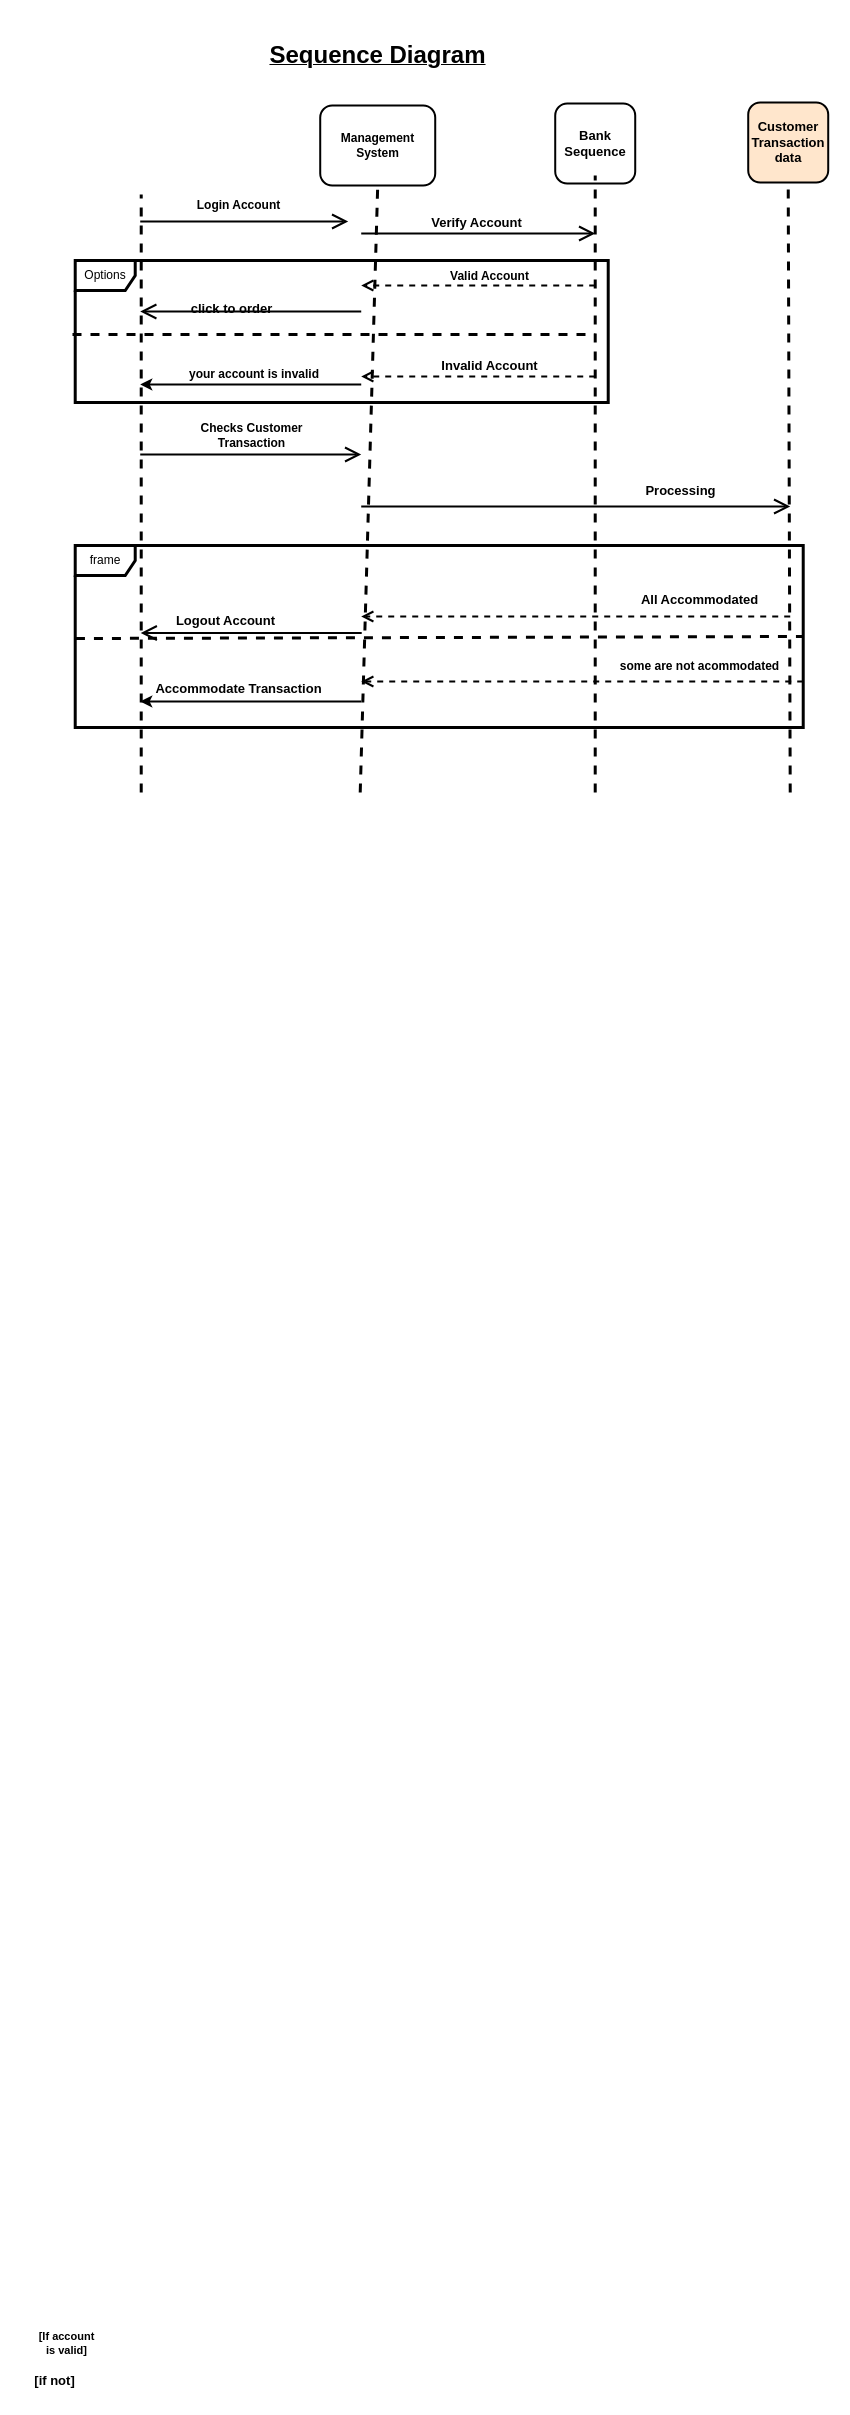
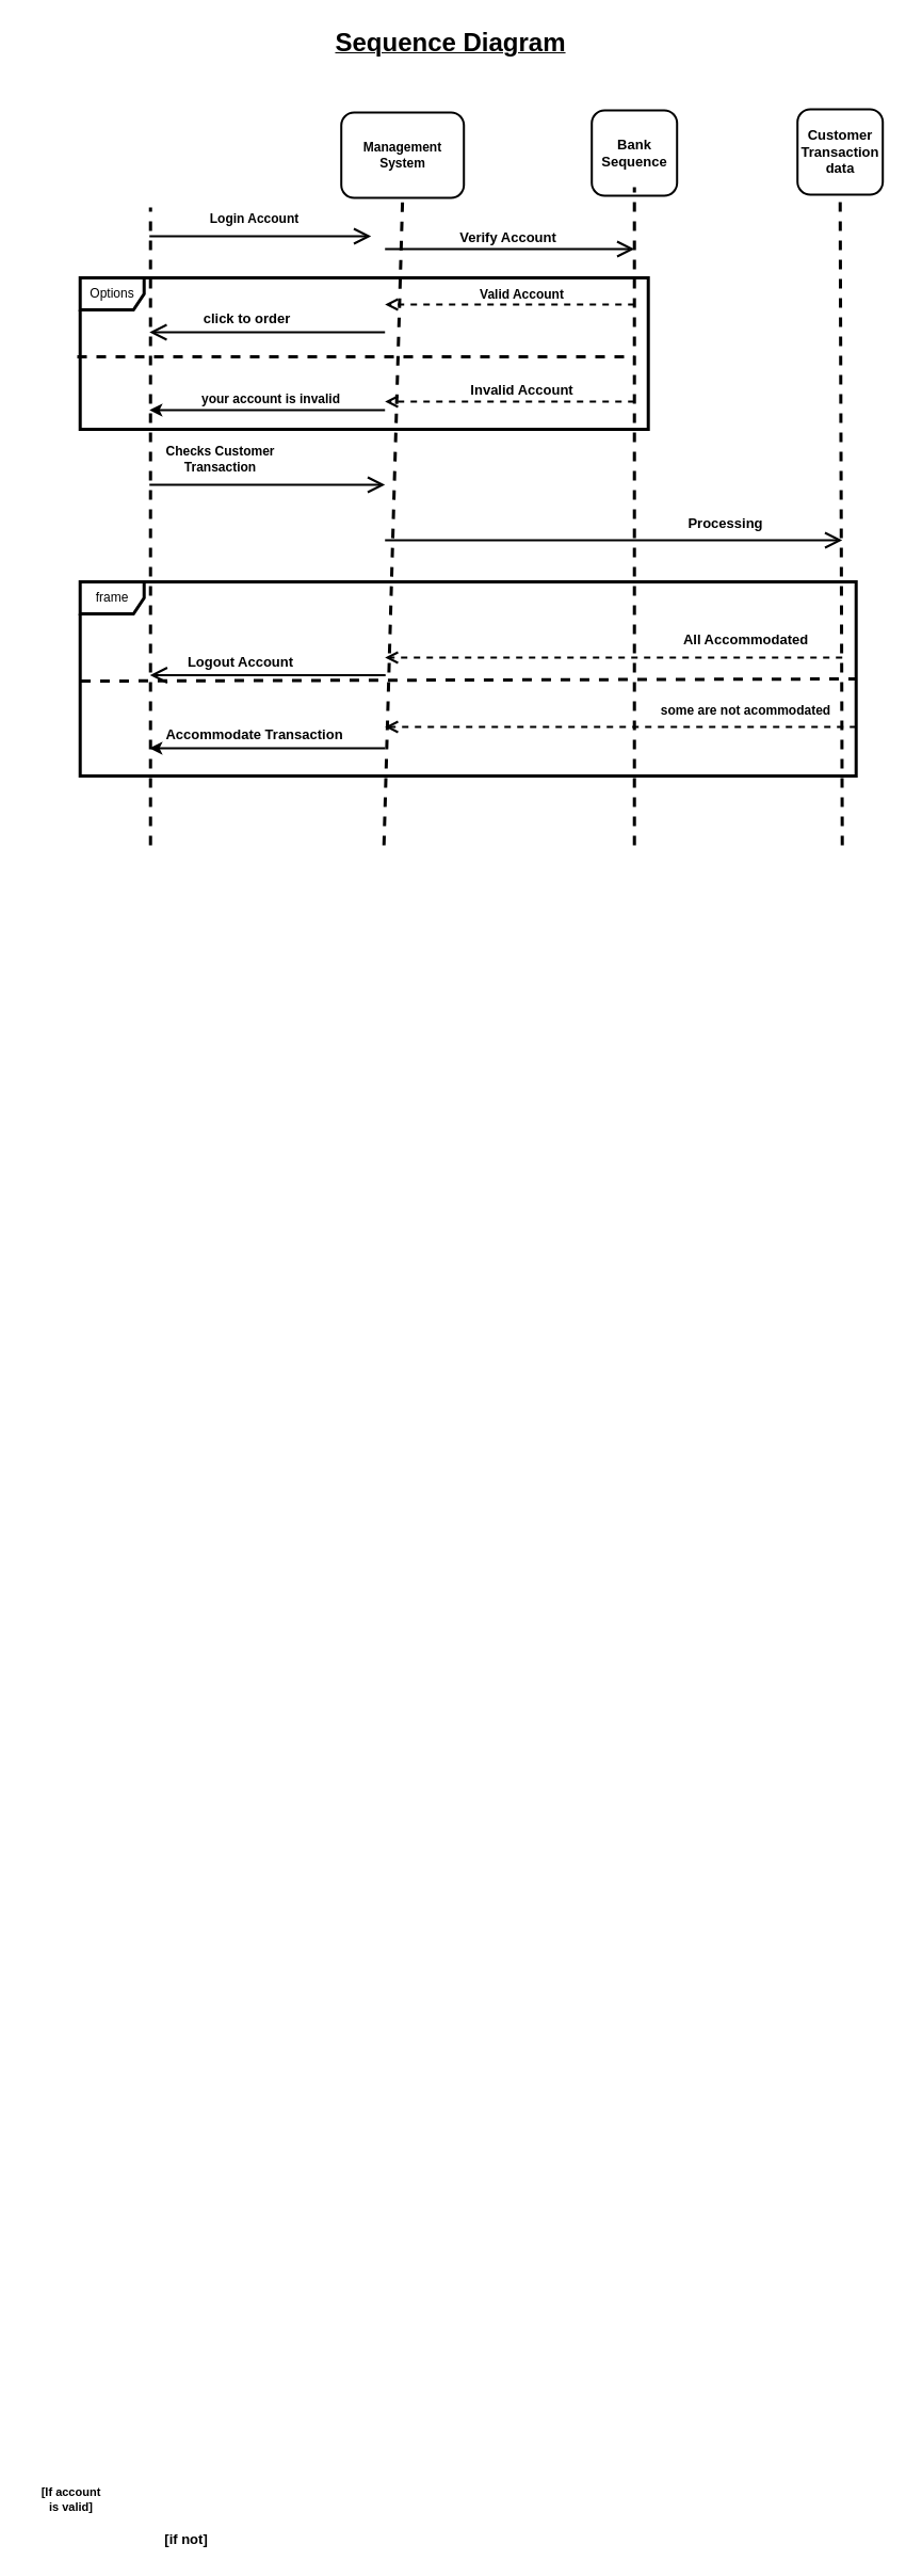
  <mxCell id="0" />
  <mxCell id="1" parent="0" />
  <mxCell id="2" value="&lt;div style=&quot;&quot;&gt;&lt;font style=&quot;font-size: 12px;&quot;&gt;&lt;b&gt;Management&lt;/b&gt;&lt;/font&gt;&lt;/div&gt;&lt;div style=&quot;&quot;&gt;&lt;b&gt;&lt;font style=&quot;font-size: 12px;&quot;&gt;System&lt;/font&gt;&lt;br&gt;&lt;/b&gt;&lt;/div&gt;" style="whiteSpace=wrap;html=1;aspect=fixed;rounded=1;strokeWidth=2;" vertex="1" parent="1"><mxGeometry x="319.72" y="105" width="115" height="80" as="geometry" /></mxCell>
  <mxCell id="3" value="&lt;div style=&quot;font-size: 13px;&quot;&gt;&lt;font style=&quot;font-size: 13px;&quot;&gt;&lt;b&gt;Bank &lt;br&gt;&lt;/b&gt;&lt;/font&gt;&lt;/div&gt;&lt;div style=&quot;font-size: 13px;&quot;&gt;&lt;b&gt;&lt;font style=&quot;font-size: 13px;&quot;&gt;Sequence&lt;/font&gt;&lt;br&gt;&lt;/b&gt;&lt;/div&gt;" style="whiteSpace=wrap;html=1;aspect=fixed;rounded=1;strokeWidth=2;" vertex="1" parent="1"><mxGeometry x="554.72" y="103" width="80" height="80" as="geometry" /></mxCell>
- <mxCell id="4" value="&lt;div style=&quot;font-size: 13px;&quot;&gt;&lt;font style=&quot;font-size: 13px;&quot;&gt;&lt;b&gt;Customer&lt;/b&gt;&lt;/font&gt;&lt;/div&gt;&lt;div style=&quot;font-size: 13px;&quot;&gt;&lt;font style=&quot;font-size: 13px;&quot;&gt;&lt;b&gt;Transaction&lt;/b&gt;&lt;/font&gt;&lt;/div&gt;&lt;div style=&quot;font-size: 13px;&quot;&gt;&lt;b&gt;&lt;font style=&quot;font-size: 13px;&quot;&gt;data&lt;/font&gt;&lt;br&gt;&lt;/b&gt;&lt;/div&gt;" style="whiteSpace=wrap;html=1;aspect=fixed;rounded=1;strokeWidth=2;fillColor=#ffe6cc;" vertex="1" parent="1"><mxGeometry x="747.72" y="102" width="80" height="80" as="geometry" /></mxCell>
+ <mxCell id="4" value="&lt;div style=&quot;font-size: 13px;&quot;&gt;&lt;font style=&quot;font-size: 13px;&quot;&gt;&lt;b&gt;Customer&lt;/b&gt;&lt;/font&gt;&lt;/div&gt;&lt;div style=&quot;font-size: 13px;&quot;&gt;&lt;font style=&quot;font-size: 13px;&quot;&gt;&lt;b&gt;Transaction&lt;/b&gt;&lt;/font&gt;&lt;/div&gt;&lt;div style=&quot;font-size: 13px;&quot;&gt;&lt;b&gt;&lt;font style=&quot;font-size: 13px;&quot;&gt;data&lt;/font&gt;&lt;br&gt;&lt;/b&gt;&lt;/div&gt;" style="whiteSpace=wrap;html=1;aspect=fixed;rounded=1;strokeWidth=2;" vertex="1" parent="1"><mxGeometry x="747.72" y="102" width="80" height="80" as="geometry" /></mxCell>
  <mxCell id="5" value="Options" style="shape=umlFrame;whiteSpace=wrap;html=1;pointerEvents=0;strokeWidth=3;" vertex="1" parent="1"><mxGeometry x="74.72" y="260" width="533" height="142" as="geometry" /></mxCell>
  <mxCell id="6" value="" style="endArrow=open;endFill=1;endSize=12;html=1;rounded=0;strokeWidth=2;" edge="1" parent="1"><mxGeometry width="160" relative="1" as="geometry"><mxPoint x="139.72" y="221" as="sourcePoint" /><mxPoint x="347.72" y="221" as="targetPoint" /></mxGeometry></mxCell>
  <mxCell id="7" value="&lt;div style=&quot;font-size: 11px;&quot;&gt;&lt;font style=&quot;font-size: 11px;&quot;&gt;&lt;b&gt;&lt;font style=&quot;font-size: 11px;&quot;&gt;[If account&lt;/font&gt;&lt;/b&gt;&lt;/font&gt;&lt;/div&gt;&lt;div style=&quot;font-size: 11px;&quot;&gt;&lt;font style=&quot;font-size: 11px;&quot;&gt;&lt;font style=&quot;font-size: 11px;&quot;&gt;&lt;b&gt;is valid]&lt;/b&gt;&lt;/font&gt;&lt;br&gt;&lt;/font&gt;&lt;/div&gt;" style="text;html=1;align=center;verticalAlign=middle;resizable=0;points=[];autosize=1;strokeColor=none;fillColor=none;" vertex="1" parent="1"><mxGeometry y="2323" width="91" height="39" as="geometry" x="20" /></mxCell>
  <mxCell id="8" value="" style="endArrow=open;endFill=1;endSize=12;html=1;rounded=0;strokeWidth=2;" edge="1" parent="1"><mxGeometry width="160" relative="1" as="geometry"><mxPoint x="360.72" y="233" as="sourcePoint" /><mxPoint x="594.72" y="233" as="targetPoint" /></mxGeometry></mxCell>
  <mxCell id="9" value="&lt;b&gt;&lt;font style=&quot;font-size: 13px;&quot;&gt;Verify Account&lt;/font&gt;&lt;/b&gt;" style="text;html=1;align=center;verticalAlign=middle;resizable=0;points=[];autosize=1;strokeColor=none;fillColor=none;" vertex="1" parent="1"><mxGeometry x="417.72" y="209" width="117" height="26" as="geometry" /></mxCell>
  <mxCell id="10" value="" style="endArrow=none;dashed=1;html=1;rounded=0;entryX=0.5;entryY=1;entryDx=0;entryDy=0;fontSize=28;fontStyle=2;strokeWidth=3;" edge="1" parent="1" target="2"><mxGeometry width="50" height="50" relative="1" as="geometry"><mxPoint x="359.72" y="792" as="sourcePoint" /><mxPoint x="599.72" y="350" as="targetPoint" /></mxGeometry></mxCell>
  <mxCell id="11" value="" style="endArrow=none;dashed=1;html=1;rounded=0;entryX=0.5;entryY=1;entryDx=0;entryDy=0;strokeWidth=3;" edge="1" parent="1"><mxGeometry width="50" height="50" relative="1" as="geometry"><mxPoint x="594.72" y="792" as="sourcePoint" /><mxPoint x="594.72" y="175" as="targetPoint" /></mxGeometry></mxCell>
  <mxCell id="12" value="" style="endArrow=none;dashed=1;html=1;rounded=0;entryX=0.5;entryY=1;entryDx=0;entryDy=0;strokeWidth=3;" edge="1" parent="1" target="4"><mxGeometry width="50" height="50" relative="1" as="geometry"><mxPoint x="789.72" y="792" as="sourcePoint" /><mxPoint x="680.72" y="350" as="targetPoint" /></mxGeometry></mxCell>
  <mxCell id="13" value="&lt;b&gt;&lt;font style=&quot;font-size: 12px;&quot;&gt;Valid Account&lt;/font&gt;&lt;/b&gt;" style="html=1;verticalAlign=bottom;endArrow=open;dashed=1;endSize=8;edgeStyle=elbowEdgeStyle;elbow=vertical;curved=0;rounded=0;strokeWidth=2;" edge="1" parent="1"><mxGeometry x="-0.091" relative="1" as="geometry"><mxPoint x="594.72" y="285" as="sourcePoint" /><mxPoint x="360.72" y="285" as="targetPoint" /><mxPoint as="offset" /></mxGeometry></mxCell>
  <mxCell id="14" value="" style="endArrow=none;dashed=1;html=1;rounded=0;exitX=0.113;exitY=0.975;exitDx=0;exitDy=0;exitPerimeter=0;strokeWidth=3;" edge="1" parent="1"><mxGeometry width="50" height="50" relative="1" as="geometry"><mxPoint x="72.003" y="334.025" as="sourcePoint" /><mxPoint x="594.72" y="334" as="targetPoint" /></mxGeometry></mxCell>
  <mxCell id="15" value="" style="endArrow=open;endFill=1;endSize=12;html=1;rounded=0;strokeWidth=2;" edge="1" parent="1"><mxGeometry width="160" relative="1" as="geometry"><mxPoint x="360.72" y="311" as="sourcePoint" /><mxPoint x="139.72" y="311" as="targetPoint" /></mxGeometry></mxCell>
  <mxCell id="16" value="&lt;b&gt;&lt;font style=&quot;font-size: 13px;&quot;&gt;&lt;font style=&quot;font-size: 12px;&quot;&gt;Login Account&lt;/font&gt;&lt;/font&gt;&lt;/b&gt;" style="text;html=1;align=center;verticalAlign=middle;resizable=0;points=[];autosize=1;strokeColor=none;fillColor=none;" vertex="1" parent="1"><mxGeometry x="185.72" y="191" width="104" height="26" as="geometry" /></mxCell>
  <mxCell id="17" value="" style="endArrow=none;dashed=1;html=1;rounded=0;fontSize=12;strokeWidth=3;" edge="1" parent="1"><mxGeometry width="50" height="50" relative="1" as="geometry"><mxPoint x="140.72" y="792" as="sourcePoint" /><mxPoint x="140.72" y="194" as="targetPoint" /></mxGeometry></mxCell>
  <mxCell id="18" value="&lt;b&gt;&lt;font style=&quot;font-size: 12px;&quot;&gt;&lt;font style=&quot;font-size: 13px;&quot;&gt;Invalid Account&lt;/font&gt;&lt;/font&gt;&lt;/b&gt;" style="html=1;verticalAlign=bottom;endArrow=open;dashed=1;endSize=8;edgeStyle=elbowEdgeStyle;elbow=vertical;curved=0;rounded=0;strokeWidth=2;" edge="1" parent="1"><mxGeometry x="-0.094" relative="1" as="geometry"><mxPoint x="594.72" y="376" as="sourcePoint" /><mxPoint x="360.72" y="376" as="targetPoint" /><mxPoint as="offset" /></mxGeometry></mxCell>
- <mxCell id="19" value="&lt;b&gt;&lt;font style=&quot;font-size: 13px;&quot;&gt;click to order&lt;/font&gt;&lt;/b&gt;" style="text;html=1;align=center;verticalAlign=middle;resizable=0;points=[];autosize=1;strokeColor=none;fillColor=none;" vertex="1" parent="1"><mxGeometry x="172.72" y="295" width="117" height="26" as="geometry" /></mxCell>
+ <mxCell id="19" value="&lt;b&gt;&lt;font style=&quot;font-size: 13px;&quot;&gt;click to order&lt;/font&gt;&lt;/b&gt;" style="text;html=1;align=center;verticalAlign=middle;resizable=0;points=[];autosize=1;strokeColor=none;fillColor=none;" vertex="1" parent="1"><mxGeometry x="172.72" y="285" width="117" height="26" as="geometry" /></mxCell>
  <mxCell id="20" value="" style="endArrow=classic;html=1;rounded=0;fontStyle=1;strokeWidth=2;" edge="1" parent="1"><mxGeometry width="50" height="50" relative="1" as="geometry"><mxPoint x="360.72" y="384" as="sourcePoint" /><mxPoint x="139.72" y="384" as="targetPoint" /></mxGeometry></mxCell>
  <mxCell id="21" value="&lt;div style=&quot;font-size: 11px;&quot; align=&quot;right&quot;&gt;&lt;b&gt;&lt;font style=&quot;font-size: 11px;&quot;&gt;&lt;font style=&quot;font-size: 12px;&quot;&gt;&lt;font style=&quot;font-size: 13px;&quot;&gt;&lt;font style=&quot;font-size: 12px;&quot;&gt;your account is invalid&lt;/font&gt;&lt;/font&gt;&lt;/font&gt;&lt;/font&gt;&lt;/b&gt;&lt;/div&gt;" style="text;html=1;align=right;verticalAlign=middle;resizable=0;points=[];autosize=1;strokeColor=none;fillColor=none;" vertex="1" parent="1"><mxGeometry x="163.72" y="360" width="156" height="26" as="geometry" /></mxCell>
- <mxCell id="22" value="&lt;b&gt;&lt;font style=&quot;font-size: 13px;&quot;&gt;[if not]&lt;/font&gt;&lt;/b&gt;" style="text;html=1;align=center;verticalAlign=middle;resizable=0;points=[];autosize=1;strokeColor=none;fillColor=none;" vertex="1" parent="1"><mxGeometry x="21" y="2367" width="65" height="26" as="geometry" /></mxCell>
+ <mxCell id="22" value="&lt;b&gt;&lt;font style=&quot;font-size: 13px;&quot;&gt;[if not]&lt;/font&gt;&lt;/b&gt;" style="text;html=1;align=center;verticalAlign=middle;resizable=0;points=[];autosize=1;strokeColor=none;fillColor=none;" vertex="1" parent="1"><mxGeometry x="141" y="2367" width="65" height="26" as="geometry" /></mxCell>
  <mxCell id="23" value="" style="endArrow=open;endFill=1;endSize=12;html=1;rounded=0;strokeWidth=2;" edge="1" parent="1"><mxGeometry width="160" relative="1" as="geometry"><mxPoint x="139.72" y="454" as="sourcePoint" /><mxPoint x="360.72" y="454" as="targetPoint" /></mxGeometry></mxCell>
- <mxCell id="24" value="&lt;div&gt;&lt;b&gt;Checks Customer&lt;/b&gt;&lt;/div&gt;&lt;div&gt;&lt;b&gt;Transaction&lt;br&gt;&lt;/b&gt;&lt;/div&gt;" style="text;html=1;align=center;verticalAlign=middle;resizable=0;points=[];autosize=1;strokeColor=none;fillColor=none;" vertex="1" parent="1"><mxGeometry x="185.72" y="415" width="130" height="39" as="geometry" /></mxCell>
+ <mxCell id="24" value="&lt;div&gt;&lt;b&gt;Checks Customer&lt;/b&gt;&lt;/div&gt;&lt;div&gt;&lt;b&gt;Transaction&lt;br&gt;&lt;/b&gt;&lt;/div&gt;" style="text;html=1;align=center;verticalAlign=middle;resizable=0;points=[];autosize=1;strokeColor=none;fillColor=none;" vertex="1" parent="1"><mxGeometry x="140.72" y="410" width="130" height="39" as="geometry" /></mxCell>
  <mxCell id="25" value="" style="endArrow=open;endFill=1;endSize=12;html=1;rounded=0;strokeWidth=2;" edge="1" parent="1"><mxGeometry width="160" relative="1" as="geometry"><mxPoint x="360.72" y="506" as="sourcePoint" /><mxPoint x="789.72" y="506" as="targetPoint" /></mxGeometry></mxCell>
  <mxCell id="26" value="&lt;b&gt;&lt;font style=&quot;font-size: 13px;&quot;&gt;&lt;font style=&quot;font-size: 14px;&quot;&gt;&lt;font style=&quot;font-size: 13px;&quot;&gt;Processing&lt;/font&gt;&lt;/font&gt;&lt;/font&gt;&lt;/b&gt;" style="text;html=1;align=center;verticalAlign=middle;resizable=0;points=[];autosize=1;strokeColor=none;fillColor=none;" vertex="1" parent="1"><mxGeometry x="634.72" y="477" width="91" height="26" as="geometry" /></mxCell>
  <mxCell id="27" value="frame" style="shape=umlFrame;whiteSpace=wrap;html=1;pointerEvents=0;strokeWidth=3;" vertex="1" parent="1"><mxGeometry x="74.72" y="545" width="728" height="182" as="geometry" /></mxCell>
  <mxCell id="28" value="&lt;b&gt;&lt;font style=&quot;font-size: 12px;&quot;&gt;&lt;font style=&quot;font-size: 13px;&quot;&gt;All Accommodated&lt;/font&gt;&lt;/font&gt;&lt;/b&gt;" style="html=1;verticalAlign=bottom;endArrow=open;dashed=1;endSize=8;edgeStyle=elbowEdgeStyle;elbow=vertical;curved=0;rounded=0;strokeWidth=2;" edge="1" parent="1"><mxGeometry x="-0.576" y="-6" relative="1" as="geometry"><mxPoint x="789.72" y="616" as="sourcePoint" /><mxPoint x="360.72" y="616" as="targetPoint" /><Array as="points"><mxPoint x="719.72" y="616" /></Array><mxPoint as="offset" /></mxGeometry></mxCell>
  <mxCell id="29" value="" style="endArrow=open;endFill=1;endSize=12;html=1;rounded=0;fontStyle=0;fontSize=12;strokeWidth=2;" edge="1" parent="1"><mxGeometry width="160" relative="1" as="geometry"><mxPoint x="361.22" y="632.5" as="sourcePoint" /><mxPoint x="140.22" y="632.5" as="targetPoint" /><Array as="points"><mxPoint x="296.22" y="632.5" /></Array></mxGeometry></mxCell>
  <mxCell id="30" value="&lt;b&gt;&lt;font style=&quot;font-size: 13px;&quot;&gt;&lt;font style=&quot;font-size: 13px;&quot;&gt;Logout Account&lt;/font&gt;&lt;/font&gt;&lt;/b&gt;" style="text;html=1;align=center;verticalAlign=middle;resizable=0;points=[];autosize=1;strokeColor=none;fillColor=none;" vertex="1" parent="1"><mxGeometry x="159.72" y="607" width="130" height="26" as="geometry" /></mxCell>
  <mxCell id="31" value="" style="endArrow=none;dashed=1;html=1;rounded=0;exitX=0.001;exitY=0.511;exitDx=0;exitDy=0;exitPerimeter=0;entryX=1;entryY=0.5;entryDx=0;entryDy=0;entryPerimeter=0;fontStyle=1;strokeWidth=3;" edge="1" parent="1" source="27" target="27"><mxGeometry width="50" height="50" relative="1" as="geometry"><mxPoint x="256.72" y="595" as="sourcePoint" /><mxPoint x="306.72" y="545" as="targetPoint" /></mxGeometry></mxCell>
  <mxCell id="32" value="" style="endArrow=classic;html=1;rounded=0;strokeWidth=2;" edge="1" parent="1"><mxGeometry width="50" height="50" relative="1" as="geometry"><mxPoint x="360.72" y="701" as="sourcePoint" /><mxPoint x="139.72" y="701" as="targetPoint" /></mxGeometry></mxCell>
  <mxCell id="33" value="&lt;b&gt;&lt;font style=&quot;font-size: 13px;&quot;&gt;Accommodate Transaction&lt;/font&gt;&lt;/b&gt;" style="text;html=1;align=center;verticalAlign=middle;resizable=0;points=[];autosize=1;strokeColor=none;fillColor=none;" vertex="1" parent="1"><mxGeometry x="140.22" y="675" width="195" height="26" as="geometry" /></mxCell>
  <mxCell id="34" value="&lt;font style=&quot;font-size: 12px;&quot;&gt;&lt;b&gt;some are not acommodated&lt;br&gt;&lt;/b&gt;&lt;/font&gt;" style="html=1;verticalAlign=bottom;endArrow=open;dashed=1;endSize=8;edgeStyle=elbowEdgeStyle;elbow=vertical;curved=0;rounded=0;strokeWidth=2;" edge="1" parent="1"><mxGeometry x="-0.529" y="-6" relative="1" as="geometry"><mxPoint x="802.72" y="681" as="sourcePoint" /><mxPoint x="360.72" y="681" as="targetPoint" /><Array as="points"><mxPoint x="732.72" y="681" /></Array><mxPoint as="offset" /></mxGeometry></mxCell>
- <mxCell id="35" value="&lt;font style=&quot;font-size: 15px;&quot;&gt;&lt;b&gt;&lt;font style=&quot;font-size: 15px;&quot;&gt;&lt;u&gt;&lt;font style=&quot;font-size: 16px;&quot;&gt;&lt;font style=&quot;font-size: 17px;&quot;&gt;&lt;font style=&quot;font-size: 18px;&quot;&gt;&lt;font style=&quot;font-size: 19px;&quot;&gt;&lt;font style=&quot;font-size: 20px;&quot;&gt;&lt;font style=&quot;font-size: 21px;&quot;&gt;&lt;font style=&quot;font-size: 22px;&quot;&gt;&lt;font style=&quot;font-size: 23px;&quot;&gt;&lt;font style=&quot;font-size: 24px;&quot;&gt;Sequence Diagram&lt;/font&gt;&lt;/font&gt;&lt;/font&gt;&lt;/font&gt;&lt;/font&gt;&lt;/font&gt;&lt;/font&gt;&lt;/font&gt;&lt;/font&gt;&lt;/u&gt;&lt;/font&gt;&lt;/b&gt;&lt;/font&gt;" style="text;html=1;align=center;verticalAlign=middle;resizable=0;points=[];autosize=1;strokeColor=none;fillColor=none;" vertex="1" parent="1"><mxGeometry x="253" y="35" width="247" height="39" as="geometry" /></mxCell>
+ <mxCell id="35" value="&lt;font style=&quot;font-size: 15px;&quot;&gt;&lt;b&gt;&lt;font style=&quot;font-size: 15px;&quot;&gt;&lt;u&gt;&lt;font style=&quot;font-size: 16px;&quot;&gt;&lt;font style=&quot;font-size: 17px;&quot;&gt;&lt;font style=&quot;font-size: 18px;&quot;&gt;&lt;font style=&quot;font-size: 19px;&quot;&gt;&lt;font style=&quot;font-size: 20px;&quot;&gt;&lt;font style=&quot;font-size: 21px;&quot;&gt;&lt;font style=&quot;font-size: 22px;&quot;&gt;&lt;font style=&quot;font-size: 23px;&quot;&gt;&lt;font style=&quot;font-size: 24px;&quot;&gt;Sequence Diagram&lt;/font&gt;&lt;/font&gt;&lt;/font&gt;&lt;/font&gt;&lt;/font&gt;&lt;/font&gt;&lt;/font&gt;&lt;/font&gt;&lt;/font&gt;&lt;/u&gt;&lt;/font&gt;&lt;/b&gt;&lt;/font&gt;" style="text;html=1;align=center;verticalAlign=middle;resizable=0;points=[];autosize=1;strokeColor=none;fillColor=none;" vertex="1" parent="1"><mxGeometry x="298" y="20" width="247" height="39" as="geometry" /></mxCell>
